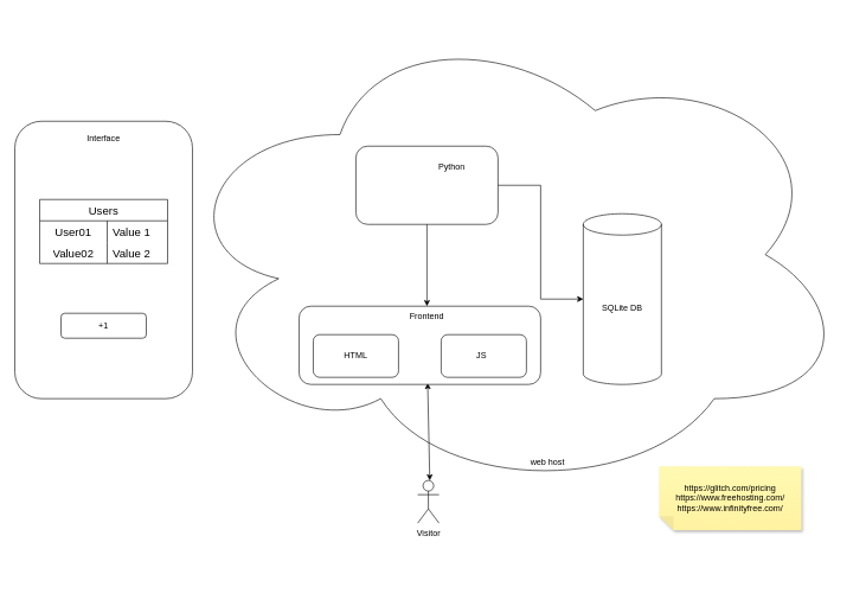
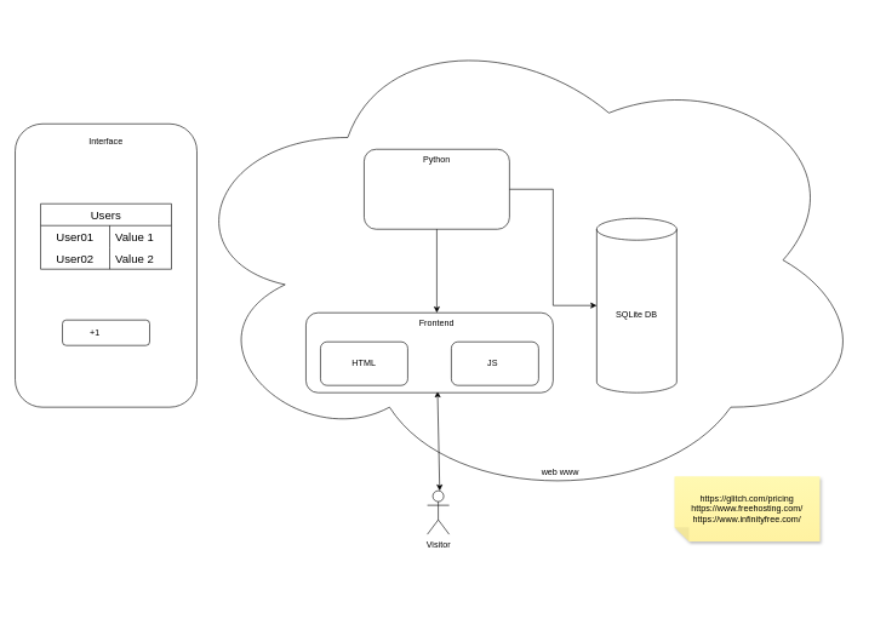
  <mxCell id="0" />
  <mxCell id="1" parent="0" />
  <mxCell id="2" value="" style="ellipse;shape=cloud;whiteSpace=wrap;html=1;" parent="1" vertex="1"><mxGeometry x="238" y="20" width="958" height="675" as="geometry" /></mxCell>
  <mxCell id="3" value="" style="group" parent="1" vertex="1" connectable="0"><mxGeometry x="500" y="205" width="666" height="460" as="geometry" /></mxCell>
  <mxCell id="4" value="" style="group" parent="3" vertex="1" connectable="0"><mxGeometry width="200" height="110" as="geometry" /></mxCell>
  <mxCell id="5" value="" style="rounded=1;whiteSpace=wrap;html=1;" parent="4" vertex="1"><mxGeometry width="200" height="110" as="geometry" /></mxCell>
- <mxCell id="6" value="Python" style="text;html=1;align=center;verticalAlign=middle;whiteSpace=wrap;rounded=0;" parent="4" vertex="1"><mxGeometry x="105" y="15" width="60" height="30" as="geometry" /></mxCell>
+ <mxCell id="6" value="Python" style="text;html=1;align=center;verticalAlign=middle;whiteSpace=wrap;rounded=0;" parent="4" vertex="1"><mxGeometry x="70" width="60" height="30" as="geometry" /></mxCell>
  <mxCell id="7" value="SQLite DB" style="shape=cylinder3;whiteSpace=wrap;html=1;boundedLbl=1;backgroundOutline=1;size=15;" vertex="1" parent="3"><mxGeometry x="320" y="95" width="110" height="240" as="geometry" /></mxCell>
  <mxCell id="8" style="edgeStyle=orthogonalEdgeStyle;rounded=0;orthogonalLoop=1;jettySize=auto;html=1;exitX=1;exitY=0.5;exitDx=0;exitDy=0;" parent="3" source="5" target="7" edge="1"><mxGeometry relative="1" as="geometry"><mxPoint x="300" y="145" as="targetPoint" /></mxGeometry></mxCell>
  <mxCell id="9" value="" style="group" parent="1" vertex="1" connectable="0"><mxGeometry x="500" y="430" width="290" height="400" as="geometry" /></mxCell>
  <mxCell id="10" value="Visitor" style="shape=umlActor;verticalLabelPosition=bottom;verticalAlign=top;html=1;outlineConnect=0;" parent="9" vertex="1"><mxGeometry x="87" y="245" width="30" height="60" as="geometry" /></mxCell>
  <mxCell id="11" value="" style="endArrow=classic;startArrow=classic;html=1;rounded=0;entryX=0.46;entryY=0.982;entryDx=0;entryDy=0;entryPerimeter=0;" parent="9" edge="1"><mxGeometry width="50" height="50" relative="1" as="geometry"><mxPoint x="104" y="245" as="sourcePoint" /><mxPoint x="101" y="108.02" as="targetPoint" /></mxGeometry></mxCell>
  <mxCell id="12" value="" style="group" parent="9" vertex="1" connectable="0"><mxGeometry width="290" height="110" as="geometry" /></mxCell>
  <mxCell id="13" value="" style="rounded=1;whiteSpace=wrap;html=1;" parent="12" vertex="1"><mxGeometry x="-80" width="340" height="110" as="geometry" /></mxCell>
  <mxCell id="14" value="Frontend" style="text;html=1;align=center;verticalAlign=middle;whiteSpace=wrap;rounded=0;" parent="12" vertex="1"><mxGeometry x="70" width="60" height="30" as="geometry" /></mxCell>
  <mxCell id="15" value="" style="group" vertex="1" connectable="0" parent="12"><mxGeometry x="110" y="40" width="120" height="60" as="geometry" /></mxCell>
  <mxCell id="16" value="" style="group" vertex="1" connectable="0" parent="15"><mxGeometry x="10" width="120" height="60" as="geometry" /></mxCell>
  <mxCell id="17" value="" style="rounded=1;whiteSpace=wrap;html=1;" vertex="1" parent="16"><mxGeometry width="120" height="60" as="geometry" /></mxCell>
  <mxCell id="18" value="JS" style="text;html=1;align=center;verticalAlign=middle;whiteSpace=wrap;rounded=0;" vertex="1" parent="16"><mxGeometry x="27" y="15" width="60" height="30" as="geometry" /></mxCell>
- <mxCell id="19" value="web host" style="text;html=1;align=center;verticalAlign=middle;whiteSpace=wrap;rounded=0;" parent="1" vertex="1"><mxGeometry x="740" y="635" width="60" height="30" as="geometry" /></mxCell>
+ <mxCell id="19" value="web www" style="text;html=1;align=center;verticalAlign=middle;whiteSpace=wrap;rounded=0;" parent="1" vertex="1"><mxGeometry x="740" y="635" width="60" height="30" as="geometry" /></mxCell>
  <mxCell id="20" style="edgeStyle=orthogonalEdgeStyle;rounded=0;orthogonalLoop=1;jettySize=auto;html=1;exitX=0.5;exitY=1;exitDx=0;exitDy=0;entryX=0.5;entryY=0;entryDx=0;entryDy=0;" parent="1" source="5" target="14" edge="1"><mxGeometry relative="1" as="geometry" /></mxCell>
  <mxCell id="21" value="&lt;div&gt;https://glitch.com/pricing&lt;/div&gt;https://www.freehosting.com/&lt;br&gt;https://www.infinityfree.com/" style="shape=note;whiteSpace=wrap;html=1;backgroundOutline=1;fontColor=#000000;darkOpacity=0.05;fillColor=#FFF9B2;strokeColor=none;fillStyle=solid;direction=west;gradientDirection=north;gradientColor=#FFF2A1;shadow=1;size=20;pointerEvents=1;" parent="1" vertex="1"><mxGeometry x="927" y="655" width="200" height="90" as="geometry" /></mxCell>
  <mxCell id="22" value="" style="rounded=1;whiteSpace=wrap;html=1;" parent="1" vertex="1"><mxGeometry x="20" y="170" width="250" height="390" as="geometry" /></mxCell>
  <mxCell id="23" value="" style="rounded=1;whiteSpace=wrap;html=1;" parent="1" vertex="1"><mxGeometry x="85" y="440" width="120" height="35" as="geometry" /></mxCell>
- <mxCell id="24" value="+1" style="text;html=1;align=center;verticalAlign=middle;whiteSpace=wrap;rounded=0;" parent="1" vertex="1"><mxGeometry x="115" y="442.5" width="60" height="30" as="geometry" /></mxCell>
+ <mxCell id="24" value="+1" style="text;html=1;align=center;verticalAlign=middle;whiteSpace=wrap;rounded=0;" parent="1" vertex="1"><mxGeometry x="100" y="442.5" width="60" height="30" as="geometry" /></mxCell>
  <mxCell id="25" value="Users" style="shape=table;startSize=30;container=1;collapsible=0;childLayout=tableLayout;fixedRows=1;rowLines=0;fontStyle=0;strokeColor=default;fontSize=16;" parent="1" vertex="1"><mxGeometry x="55" y="280" width="180" height="90" as="geometry" /></mxCell>
  <mxCell id="26" value="" style="shape=tableRow;horizontal=0;startSize=0;swimlaneHead=0;swimlaneBody=0;top=0;left=0;bottom=0;right=0;collapsible=0;dropTarget=0;fillColor=none;points=[[0,0.5],[1,0.5]];portConstraint=eastwest;strokeColor=inherit;fontSize=16;" parent="25" vertex="1"><mxGeometry y="30" width="180" height="30" as="geometry" /></mxCell>
  <mxCell id="27" value="User01" style="shape=partialRectangle;html=1;whiteSpace=wrap;connectable=0;fillColor=none;top=0;left=0;bottom=0;right=0;overflow=hidden;pointerEvents=1;strokeColor=inherit;fontSize=16;" parent="26" vertex="1"><mxGeometry width="95" height="30" as="geometry"><mxRectangle width="95" height="30" as="alternateBounds" /></mxGeometry></mxCell>
  <mxCell id="28" value="Value 1" style="shape=partialRectangle;html=1;whiteSpace=wrap;connectable=0;fillColor=none;top=0;left=0;bottom=0;right=0;align=left;spacingLeft=6;overflow=hidden;strokeColor=inherit;fontSize=16;" parent="26" vertex="1"><mxGeometry x="95" width="85" height="30" as="geometry"><mxRectangle width="85" height="30" as="alternateBounds" /></mxGeometry></mxCell>
  <mxCell id="29" value="" style="shape=tableRow;horizontal=0;startSize=0;swimlaneHead=0;swimlaneBody=0;top=0;left=0;bottom=0;right=0;collapsible=0;dropTarget=0;fillColor=none;points=[[0,0.5],[1,0.5]];portConstraint=eastwest;strokeColor=inherit;fontSize=16;" parent="25" vertex="1"><mxGeometry y="60" width="180" height="30" as="geometry" /></mxCell>
- <mxCell id="30" value="Value02" style="shape=partialRectangle;html=1;whiteSpace=wrap;connectable=0;fillColor=none;top=0;left=0;bottom=0;right=0;overflow=hidden;strokeColor=inherit;fontSize=16;" parent="29" vertex="1"><mxGeometry width="95" height="30" as="geometry"><mxRectangle width="95" height="30" as="alternateBounds" /></mxGeometry></mxCell>
+ <mxCell id="30" value="User02" style="shape=partialRectangle;html=1;whiteSpace=wrap;connectable=0;fillColor=none;top=0;left=0;bottom=0;right=0;overflow=hidden;strokeColor=inherit;fontSize=16;" parent="29" vertex="1"><mxGeometry width="95" height="30" as="geometry"><mxRectangle width="95" height="30" as="alternateBounds" /></mxGeometry></mxCell>
  <mxCell id="31" value="Value 2" style="shape=partialRectangle;html=1;whiteSpace=wrap;connectable=0;fillColor=none;top=0;left=0;bottom=0;right=0;align=left;spacingLeft=6;overflow=hidden;strokeColor=inherit;fontSize=16;" parent="29" vertex="1"><mxGeometry x="95" width="85" height="30" as="geometry"><mxRectangle width="85" height="30" as="alternateBounds" /></mxGeometry></mxCell>
  <mxCell id="32" value="Interface" style="text;html=1;align=center;verticalAlign=middle;whiteSpace=wrap;rounded=0;" parent="1" vertex="1"><mxGeometry x="115" y="180" width="60" height="30" as="geometry" /></mxCell>
  <mxCell id="33" value="" style="group" vertex="1" connectable="0" parent="1"><mxGeometry x="440" y="470" width="120" height="60" as="geometry" /></mxCell>
  <mxCell id="34" value="" style="rounded=1;whiteSpace=wrap;html=1;" vertex="1" parent="33"><mxGeometry width="120" height="60" as="geometry" /></mxCell>
  <mxCell id="35" value="HTML" style="text;html=1;align=center;verticalAlign=middle;whiteSpace=wrap;rounded=0;" parent="33" vertex="1"><mxGeometry x="30" y="15" width="60" height="30" as="geometry" /></mxCell>
